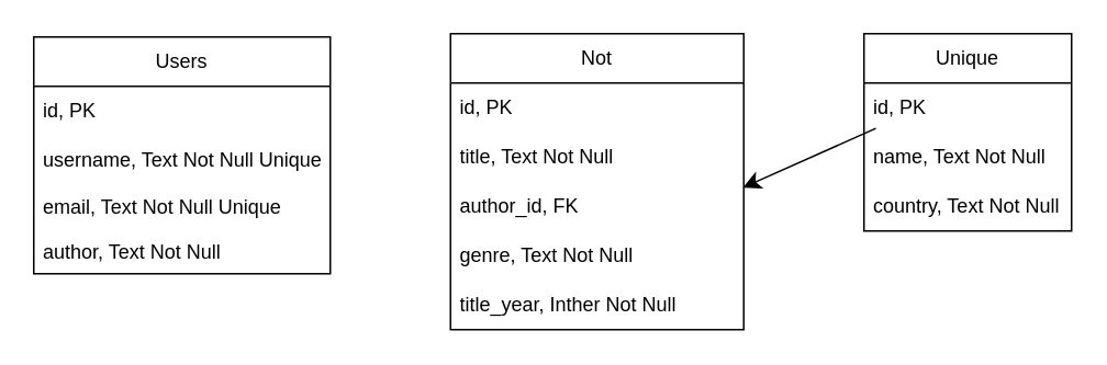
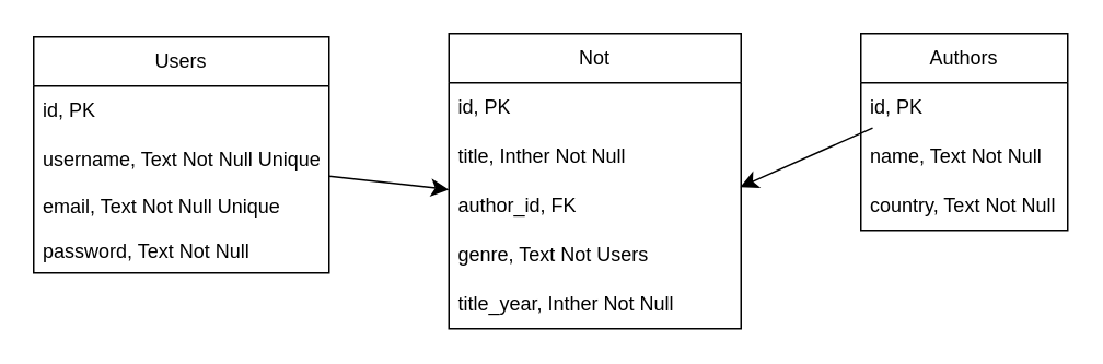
  <mxCell id="0" />
  <mxCell id="1" parent="0" />
  <mxCell id="2" value="Users" style="swimlane;fontStyle=0;childLayout=stackLayout;horizontal=1;startSize=30;horizontalStack=0;resizeParent=1;resizeParentMax=0;resizeLast=0;collapsible=1;marginBottom=0;whiteSpace=wrap;html=1;" vertex="1" parent="1"><mxGeometry x="20" y="22" width="180" height="144" as="geometry" /></mxCell>
  <mxCell id="3" value="id, PK" style="text;strokeColor=none;fillColor=none;align=left;verticalAlign=middle;spacingLeft=4;spacingRight=4;overflow=hidden;points=[[0,0.5],[1,0.5]];portConstraint=eastwest;rotatable=0;whiteSpace=wrap;html=1;" vertex="1" parent="2"><mxGeometry y="30" width="180" height="30" as="geometry" /></mxCell>
  <mxCell id="4" value="username, Text Not Null Unique" style="text;strokeColor=none;fillColor=none;align=left;verticalAlign=middle;spacingLeft=4;spacingRight=4;overflow=hidden;points=[[0,0.5],[1,0.5]];portConstraint=eastwest;rotatable=0;whiteSpace=wrap;html=1;" vertex="1" parent="2"><mxGeometry y="60" width="180" height="30" as="geometry" /></mxCell>
  <mxCell id="5" value="email, Text Not Null Unique" style="text;strokeColor=none;fillColor=none;align=left;verticalAlign=middle;spacingLeft=4;spacingRight=4;overflow=hidden;points=[[0,0.5],[1,0.5]];portConstraint=eastwest;rotatable=0;whiteSpace=wrap;html=1;" vertex="1" parent="2"><mxGeometry y="90" width="180" height="27" as="geometry" /></mxCell>
- <mxCell id="6" value="author, Text Not Null" style="text;strokeColor=none;fillColor=none;align=left;verticalAlign=middle;spacingLeft=4;spacingRight=4;overflow=hidden;points=[[0,0.5],[1,0.5]];portConstraint=eastwest;rotatable=0;whiteSpace=wrap;html=1;" vertex="1" parent="2"><mxGeometry y="117" width="180" height="27" as="geometry" /></mxCell>
+ <mxCell id="6" value="password, Text Not Null" style="text;strokeColor=none;fillColor=none;align=left;verticalAlign=middle;spacingLeft=4;spacingRight=4;overflow=hidden;points=[[0,0.5],[1,0.5]];portConstraint=eastwest;rotatable=0;whiteSpace=wrap;html=1;" vertex="1" parent="2"><mxGeometry y="117" width="180" height="27" as="geometry" /></mxCell>
  <mxCell id="7" value="Not" style="swimlane;fontStyle=0;childLayout=stackLayout;horizontal=1;startSize=30;horizontalStack=0;resizeParent=1;resizeParentMax=0;resizeLast=0;collapsible=1;marginBottom=0;whiteSpace=wrap;html=1;" vertex="1" parent="1"><mxGeometry x="273" y="20" width="178" height="180" as="geometry" /></mxCell>
  <mxCell id="8" value="id, PK" style="text;strokeColor=none;fillColor=none;align=left;verticalAlign=middle;spacingLeft=4;spacingRight=4;overflow=hidden;points=[[0,0.5],[1,0.5]];portConstraint=eastwest;rotatable=0;whiteSpace=wrap;html=1;" vertex="1" parent="7"><mxGeometry y="30" width="178" height="30" as="geometry" /></mxCell>
- <mxCell id="9" value="title, Text Not Null" style="text;strokeColor=none;fillColor=none;align=left;verticalAlign=middle;spacingLeft=4;spacingRight=4;overflow=hidden;points=[[0,0.5],[1,0.5]];portConstraint=eastwest;rotatable=0;whiteSpace=wrap;html=1;" vertex="1" parent="7"><mxGeometry y="60" width="178" height="30" as="geometry" /></mxCell>
+ <mxCell id="9" value="title, Inther Not Null" style="text;strokeColor=none;fillColor=none;align=left;verticalAlign=middle;spacingLeft=4;spacingRight=4;overflow=hidden;points=[[0,0.5],[1,0.5]];portConstraint=eastwest;rotatable=0;whiteSpace=wrap;html=1;" vertex="1" parent="7"><mxGeometry y="60" width="178" height="30" as="geometry" /></mxCell>
  <mxCell id="10" value="author_id, FK" style="text;strokeColor=none;fillColor=none;align=left;verticalAlign=middle;spacingLeft=4;spacingRight=4;overflow=hidden;points=[[0,0.5],[1,0.5]];portConstraint=eastwest;rotatable=0;whiteSpace=wrap;html=1;" vertex="1" parent="7"><mxGeometry y="90" width="178" height="30" as="geometry" /></mxCell>
- <mxCell id="11" value="genre, Text Not Null" style="text;strokeColor=none;fillColor=none;align=left;verticalAlign=middle;spacingLeft=4;spacingRight=4;overflow=hidden;points=[[0,0.5],[1,0.5]];portConstraint=eastwest;rotatable=0;whiteSpace=wrap;html=1;" vertex="1" parent="7"><mxGeometry y="120" width="178" height="30" as="geometry" /></mxCell>
+ <mxCell id="11" value="genre, Text Not Users" style="text;strokeColor=none;fillColor=none;align=left;verticalAlign=middle;spacingLeft=4;spacingRight=4;overflow=hidden;points=[[0,0.5],[1,0.5]];portConstraint=eastwest;rotatable=0;whiteSpace=wrap;html=1;" vertex="1" parent="7"><mxGeometry y="120" width="178" height="30" as="geometry" /></mxCell>
  <mxCell id="12" value="title_year, Inther Not Null" style="text;strokeColor=none;fillColor=none;align=left;verticalAlign=middle;spacingLeft=4;spacingRight=4;overflow=hidden;points=[[0,0.5],[1,0.5]];portConstraint=eastwest;rotatable=0;whiteSpace=wrap;html=1;" vertex="1" parent="7"><mxGeometry y="150" width="178" height="30" as="geometry" /></mxCell>
- <mxCell id="13" value="Unique" style="swimlane;fontStyle=0;childLayout=stackLayout;horizontal=1;startSize=30;horizontalStack=0;resizeParent=1;resizeParentMax=0;resizeLast=0;collapsible=1;marginBottom=0;whiteSpace=wrap;html=1;" vertex="1" parent="1"><mxGeometry x="524" y="20" width="126" height="120" as="geometry" /></mxCell>
+ <mxCell id="13" value="Authors" style="swimlane;fontStyle=0;childLayout=stackLayout;horizontal=1;startSize=30;horizontalStack=0;resizeParent=1;resizeParentMax=0;resizeLast=0;collapsible=1;marginBottom=0;whiteSpace=wrap;html=1;" vertex="1" parent="1"><mxGeometry x="524" y="20" width="126" height="120" as="geometry" /></mxCell>
  <mxCell id="14" value="id, PK" style="text;strokeColor=none;fillColor=none;align=left;verticalAlign=middle;spacingLeft=4;spacingRight=4;overflow=hidden;points=[[0,0.5],[1,0.5]];portConstraint=eastwest;rotatable=0;whiteSpace=wrap;html=1;" vertex="1" parent="13"><mxGeometry y="30" width="126" height="30" as="geometry" /></mxCell>
  <mxCell id="15" value="name, Text Not Null" style="text;strokeColor=none;fillColor=none;align=left;verticalAlign=middle;spacingLeft=4;spacingRight=4;overflow=hidden;points=[[0,0.5],[1,0.5]];portConstraint=eastwest;rotatable=0;whiteSpace=wrap;html=1;" vertex="1" parent="13"><mxGeometry y="60" width="126" height="30" as="geometry" /></mxCell>
  <mxCell id="16" value="country, Text Not Null" style="text;strokeColor=none;fillColor=none;align=left;verticalAlign=middle;spacingLeft=4;spacingRight=4;overflow=hidden;points=[[0,0.5],[1,0.5]];portConstraint=eastwest;rotatable=0;whiteSpace=wrap;html=1;" vertex="1" parent="13"><mxGeometry y="90" width="126" height="30" as="geometry" /></mxCell>
  <mxCell id="17" value="" style="edgeStyle=none;curved=1;rounded=0;orthogonalLoop=1;jettySize=auto;html=1;fontSize=12;startSize=8;endSize=8;entryX=0.997;entryY=0.12;entryDx=0;entryDy=0;exitX=0.057;exitY=0.92;exitDx=0;exitDy=0;entryPerimeter=0;exitPerimeter=0;" edge="1" parent="1" source="14" target="10"><mxGeometry relative="1" as="geometry" /></mxCell>
+ <mxCell id="18" value="" style="edgeStyle=none;curved=1;rounded=0;orthogonalLoop=1;jettySize=auto;html=1;fontSize=12;startSize=8;endSize=8;" edge="1" parent="1" source="4" target="10"><mxGeometry relative="1" as="geometry" /></mxCell>
